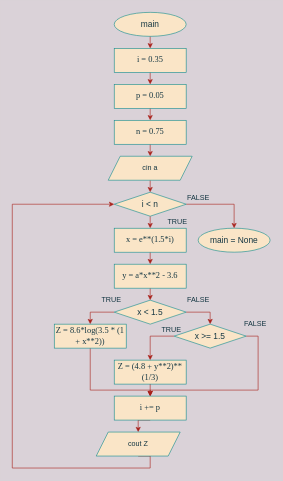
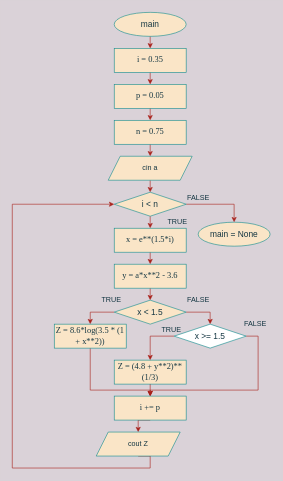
  <mxCell id="0" />
  <mxCell id="1" parent="0" />
  <mxCell id="2" style="edgeStyle=orthogonalEdgeStyle;rounded=0;orthogonalLoop=1;jettySize=auto;html=1;exitX=0.5;exitY=1;exitDx=0;exitDy=0;entryX=0.5;entryY=0;entryDx=0;entryDy=0;labelBackgroundColor=#DAD2D8;strokeColor=#A8201A;fontColor=#143642;" edge="1" parent="1" source="3" target="6"><mxGeometry relative="1" as="geometry" /></mxCell>
  <mxCell id="3" value="&lt;font style=&quot;font-size: 14px&quot;&gt;main&lt;/font&gt;" style="ellipse;whiteSpace=wrap;html=1;fillColor=#FAE5C7;strokeColor=#0F8B8D;fontColor=#143642;" vertex="1" parent="1"><mxGeometry x="190" y="20" width="120" height="40" as="geometry" /></mxCell>
- <mxCell id="4" value="&lt;font style=&quot;font-size: 14px&quot;&gt;main = None&lt;/font&gt;" style="ellipse;whiteSpace=wrap;html=1;fillColor=#FAE5C7;strokeColor=#0F8B8D;fontColor=#143642;" vertex="1" parent="1"><mxGeometry x="330" y="380" width="120" height="40" as="geometry" /></mxCell>
+ <mxCell id="4" value="&lt;font style=&quot;font-size: 14px&quot;&gt;main = None&lt;/font&gt;" style="ellipse;whiteSpace=wrap;html=1;fillColor=#FAE5C7;strokeColor=#0F8B8D;fontColor=#143642;" vertex="1" parent="1"><mxGeometry x="330" y="370" width="120" height="40" as="geometry" /></mxCell>
  <mxCell id="5" style="edgeStyle=orthogonalEdgeStyle;rounded=0;orthogonalLoop=1;jettySize=auto;html=1;exitX=0.5;exitY=1;exitDx=0;exitDy=0;entryX=0.5;entryY=0;entryDx=0;entryDy=0;labelBackgroundColor=#DAD2D8;strokeColor=#A8201A;fontColor=#143642;" edge="1" parent="1" source="6" target="10"><mxGeometry relative="1" as="geometry" /></mxCell>
  <mxCell id="6" value="&lt;span style=&quot;font-family: &amp;#34;liberation serif&amp;#34; , serif&quot;&gt;&lt;font style=&quot;font-size: 14px&quot;&gt;i = 0.35&lt;/font&gt;&lt;/span&gt;" style="rounded=0;whiteSpace=wrap;html=1;fillColor=#FAE5C7;strokeColor=#0F8B8D;fontColor=#143642;" vertex="1" parent="1"><mxGeometry x="190" y="80" width="120" height="40" as="geometry" /></mxCell>
  <mxCell id="7" style="edgeStyle=orthogonalEdgeStyle;rounded=0;orthogonalLoop=1;jettySize=auto;html=1;exitX=0.5;exitY=1;exitDx=0;exitDy=0;entryX=0.5;entryY=0;entryDx=0;entryDy=0;labelBackgroundColor=#DAD2D8;strokeColor=#A8201A;fontColor=#143642;" edge="1" parent="1" source="8" target="12"><mxGeometry relative="1" as="geometry" /></mxCell>
  <mxCell id="8" value="&lt;font face=&quot;liberation serif, serif&quot;&gt;&lt;span style=&quot;font-size: 14px&quot;&gt;n = 0.75&lt;/span&gt;&lt;/font&gt;" style="rounded=0;whiteSpace=wrap;html=1;fillColor=#FAE5C7;strokeColor=#0F8B8D;fontColor=#143642;" vertex="1" parent="1"><mxGeometry x="190" y="200" width="120" height="40" as="geometry" /></mxCell>
  <mxCell id="9" style="edgeStyle=orthogonalEdgeStyle;rounded=0;orthogonalLoop=1;jettySize=auto;html=1;exitX=0.5;exitY=1;exitDx=0;exitDy=0;entryX=0.5;entryY=0;entryDx=0;entryDy=0;labelBackgroundColor=#DAD2D8;strokeColor=#A8201A;fontColor=#143642;" edge="1" parent="1" source="10" target="8"><mxGeometry relative="1" as="geometry" /></mxCell>
  <mxCell id="10" value="&lt;font face=&quot;liberation serif, serif&quot; style=&quot;font-size: 14px&quot;&gt;p = 0.05&lt;/font&gt;" style="rounded=0;whiteSpace=wrap;html=1;fillColor=#FAE5C7;strokeColor=#0F8B8D;fontColor=#143642;" vertex="1" parent="1"><mxGeometry x="190" y="140" width="120" height="40" as="geometry" /></mxCell>
  <mxCell id="11" style="edgeStyle=orthogonalEdgeStyle;rounded=0;orthogonalLoop=1;jettySize=auto;html=1;exitX=0.5;exitY=1;exitDx=0;exitDy=0;entryX=0.5;entryY=0;entryDx=0;entryDy=0;labelBackgroundColor=#DAD2D8;strokeColor=#A8201A;fontColor=#143642;" edge="1" parent="1" source="12" target="15"><mxGeometry relative="1" as="geometry" /></mxCell>
  <mxCell id="12" value="cin a" style="shape=parallelogram;perimeter=parallelogramPerimeter;whiteSpace=wrap;html=1;fixedSize=1;fillColor=#FAE5C7;strokeColor=#0F8B8D;fontColor=#143642;" vertex="1" parent="1"><mxGeometry x="180" y="260" width="140" height="40" as="geometry" /></mxCell>
  <mxCell id="13" style="edgeStyle=orthogonalEdgeStyle;rounded=0;orthogonalLoop=1;jettySize=auto;html=1;entryX=0.5;entryY=0;entryDx=0;entryDy=0;labelBackgroundColor=#DAD2D8;strokeColor=#A8201A;fontColor=#143642;" edge="1" parent="1" source="15" target="17"><mxGeometry relative="1" as="geometry"><mxPoint x="430" y="350" as="targetPoint" /><Array as="points"><mxPoint x="250" y="370" /><mxPoint x="250" y="370" /></Array></mxGeometry></mxCell>
  <mxCell id="14" style="edgeStyle=orthogonalEdgeStyle;rounded=0;orthogonalLoop=1;jettySize=auto;html=1;exitX=1;exitY=0.5;exitDx=0;exitDy=0;entryX=0.5;entryY=0;entryDx=0;entryDy=0;labelBackgroundColor=#DAD2D8;strokeColor=#A8201A;fontColor=#143642;" edge="1" parent="1" source="15" target="4"><mxGeometry relative="1" as="geometry"><mxPoint x="390" y="430" as="targetPoint" /></mxGeometry></mxCell>
  <mxCell id="15" value="&lt;font style=&quot;font-size: 14px&quot;&gt;i &amp;lt; n&lt;/font&gt;" style="rhombus;whiteSpace=wrap;html=1;fillColor=#FAE5C7;strokeColor=#0F8B8D;fontColor=#143642;" vertex="1" parent="1"><mxGeometry x="190" y="320" width="120" height="40" as="geometry" /></mxCell>
  <mxCell id="16" style="edgeStyle=orthogonalEdgeStyle;rounded=0;orthogonalLoop=1;jettySize=auto;html=1;exitX=0.5;exitY=1;exitDx=0;exitDy=0;entryX=0.5;entryY=0;entryDx=0;entryDy=0;labelBackgroundColor=#DAD2D8;strokeColor=#A8201A;fontColor=#143642;" edge="1" parent="1" source="17" target="19"><mxGeometry relative="1" as="geometry" /></mxCell>
  <mxCell id="17" value="&lt;font face=&quot;liberation serif, serif&quot;&gt;&lt;span style=&quot;font-size: 14px&quot;&gt;x = e**(1.5*i)&lt;/span&gt;&lt;/font&gt;" style="rounded=0;whiteSpace=wrap;html=1;fillColor=#FAE5C7;strokeColor=#0F8B8D;fontColor=#143642;" vertex="1" parent="1"><mxGeometry x="190" y="380" width="120" height="40" as="geometry" /></mxCell>
  <mxCell id="18" style="edgeStyle=orthogonalEdgeStyle;rounded=0;orthogonalLoop=1;jettySize=auto;html=1;exitX=0.5;exitY=1;exitDx=0;exitDy=0;entryX=0.5;entryY=0;entryDx=0;entryDy=0;labelBackgroundColor=#DAD2D8;strokeColor=#A8201A;fontColor=#143642;" edge="1" parent="1" source="19" target="23"><mxGeometry relative="1" as="geometry" /></mxCell>
  <mxCell id="19" value="&lt;font face=&quot;liberation serif, serif&quot;&gt;&lt;span style=&quot;font-size: 14px&quot;&gt;y = a*x**2 - 3.6&lt;/span&gt;&lt;/font&gt;" style="rounded=0;whiteSpace=wrap;html=1;fillColor=#FAE5C7;strokeColor=#0F8B8D;fontColor=#143642;" vertex="1" parent="1"><mxGeometry x="190" y="440" width="120" height="40" as="geometry" /></mxCell>
  <mxCell id="20" value="TRUE" style="text;html=1;align=center;verticalAlign=middle;resizable=0;points=[];autosize=1;fontColor=#143642;" vertex="1" parent="1"><mxGeometry x="270" y="360" width="50" height="20" as="geometry" /></mxCell>
  <mxCell id="21" style="edgeStyle=orthogonalEdgeStyle;rounded=0;orthogonalLoop=1;jettySize=auto;html=1;exitX=1;exitY=0.5;exitDx=0;exitDy=0;entryX=0.5;entryY=0;entryDx=0;entryDy=0;labelBackgroundColor=#DAD2D8;strokeColor=#A8201A;fontColor=#143642;" edge="1" parent="1" source="23" target="35"><mxGeometry relative="1" as="geometry" /></mxCell>
  <mxCell id="22" style="edgeStyle=orthogonalEdgeStyle;rounded=0;orthogonalLoop=1;jettySize=auto;html=1;exitX=0;exitY=0.5;exitDx=0;exitDy=0;entryX=0.5;entryY=0;entryDx=0;entryDy=0;labelBackgroundColor=#DAD2D8;strokeColor=#A8201A;fontColor=#143642;" edge="1" parent="1" source="23" target="26"><mxGeometry relative="1" as="geometry" /></mxCell>
  <mxCell id="23" value="&lt;font style=&quot;font-size: 14px&quot;&gt;x &amp;lt; 1.5&lt;/font&gt;" style="rhombus;whiteSpace=wrap;html=1;fillColor=#FAE5C7;strokeColor=#0F8B8D;fontColor=#143642;" vertex="1" parent="1"><mxGeometry x="190" y="500" width="120" height="40" as="geometry" /></mxCell>
  <mxCell id="24" style="edgeStyle=orthogonalEdgeStyle;rounded=0;orthogonalLoop=1;jettySize=auto;html=1;exitX=0.5;exitY=1;exitDx=0;exitDy=0;labelBackgroundColor=#DAD2D8;strokeColor=#A8201A;fontColor=#143642;" edge="1" parent="1" source="36"><mxGeometry relative="1" as="geometry"><mxPoint x="250" y="620" as="targetPoint" /><Array as="points" /></mxGeometry></mxCell>
  <mxCell id="25" style="edgeStyle=orthogonalEdgeStyle;rounded=0;orthogonalLoop=1;jettySize=auto;html=1;exitX=0.5;exitY=1;exitDx=0;exitDy=0;entryX=0.5;entryY=0;entryDx=0;entryDy=0;labelBackgroundColor=#DAD2D8;strokeColor=#A8201A;fontColor=#143642;" edge="1" parent="1" source="26" target="29"><mxGeometry relative="1" as="geometry"><Array as="points"><mxPoint x="150" y="650" /><mxPoint x="250" y="650" /></Array></mxGeometry></mxCell>
  <mxCell id="26" value="&lt;font face=&quot;liberation serif, serif&quot;&gt;&lt;span style=&quot;font-size: 14px&quot;&gt;Z = 8.6*log(3.5 * (1 + x**2))&lt;/span&gt;&lt;/font&gt;" style="rounded=0;whiteSpace=wrap;html=1;fillColor=#FAE5C7;strokeColor=#0F8B8D;fontColor=#143642;" vertex="1" parent="1"><mxGeometry x="90" y="540" width="120" height="40" as="geometry" /></mxCell>
  <mxCell id="27" style="edgeStyle=orthogonalEdgeStyle;rounded=0;orthogonalLoop=1;jettySize=auto;html=1;exitX=0.5;exitY=1;exitDx=0;exitDy=0;entryX=0.5;entryY=0;entryDx=0;entryDy=0;labelBackgroundColor=#DAD2D8;strokeColor=#A8201A;fontColor=#143642;" edge="1" parent="1" source="36" target="29"><mxGeometry relative="1" as="geometry"><Array as="points"><mxPoint x="250" y="600" /><mxPoint x="250" y="600" /></Array></mxGeometry></mxCell>
  <mxCell id="28" style="edgeStyle=orthogonalEdgeStyle;rounded=0;orthogonalLoop=1;jettySize=auto;html=1;exitX=0.5;exitY=1;exitDx=0;exitDy=0;entryX=0.5;entryY=0;entryDx=0;entryDy=0;labelBackgroundColor=#DAD2D8;strokeColor=#A8201A;fontColor=#143642;" edge="1" parent="1" source="29" target="31"><mxGeometry relative="1" as="geometry" /></mxCell>
  <mxCell id="29" value="&lt;font face=&quot;liberation serif, serif&quot;&gt;&lt;span style=&quot;font-size: 14px&quot;&gt;i += p&lt;/span&gt;&lt;/font&gt;" style="rounded=0;whiteSpace=wrap;html=1;fillColor=#FAE5C7;strokeColor=#0F8B8D;fontColor=#143642;" vertex="1" parent="1"><mxGeometry x="190" y="660" width="120" height="40" as="geometry" /></mxCell>
  <mxCell id="30" style="edgeStyle=orthogonalEdgeStyle;rounded=0;orthogonalLoop=1;jettySize=auto;html=1;exitX=0.5;exitY=1;exitDx=0;exitDy=0;entryX=0;entryY=0.5;entryDx=0;entryDy=0;labelBackgroundColor=#DAD2D8;strokeColor=#A8201A;fontColor=#143642;" edge="1" parent="1" source="31" target="15"><mxGeometry relative="1" as="geometry"><mxPoint x="140" y="300" as="targetPoint" /><Array as="points"><mxPoint x="250" y="780" /><mxPoint x="20" y="780" /><mxPoint x="20" y="340" /></Array></mxGeometry></mxCell>
  <mxCell id="31" value="cout Z" style="shape=parallelogram;perimeter=parallelogramPerimeter;whiteSpace=wrap;html=1;fixedSize=1;fillColor=#FAE5C7;strokeColor=#0F8B8D;fontColor=#143642;" vertex="1" parent="1"><mxGeometry x="160" y="720" width="140" height="40" as="geometry" /></mxCell>
  <mxCell id="32" value="FALSE" style="text;html=1;align=center;verticalAlign=middle;resizable=0;points=[];autosize=1;fontColor=#143642;" vertex="1" parent="1"><mxGeometry x="305" y="320" width="50" height="20" as="geometry" /></mxCell>
  <mxCell id="33" style="edgeStyle=orthogonalEdgeStyle;rounded=0;orthogonalLoop=1;jettySize=auto;html=1;exitX=0;exitY=0.5;exitDx=0;exitDy=0;entryX=0.5;entryY=0;entryDx=0;entryDy=0;labelBackgroundColor=#DAD2D8;strokeColor=#A8201A;fontColor=#143642;" edge="1" parent="1" source="35" target="36"><mxGeometry relative="1" as="geometry" /></mxCell>
  <mxCell id="34" style="edgeStyle=orthogonalEdgeStyle;rounded=0;orthogonalLoop=1;jettySize=auto;html=1;exitX=1;exitY=0.5;exitDx=0;exitDy=0;entryX=0.5;entryY=0;entryDx=0;entryDy=0;labelBackgroundColor=#DAD2D8;strokeColor=#A8201A;fontColor=#143642;" edge="1" parent="1" source="35" target="29"><mxGeometry relative="1" as="geometry"><Array as="points"><mxPoint x="430" y="560" /><mxPoint x="430" y="650" /><mxPoint x="250" y="650" /></Array></mxGeometry></mxCell>
- <mxCell id="35" value="&lt;font style=&quot;font-size: 14px&quot;&gt;x &amp;gt;=&amp;nbsp;1.5&lt;/font&gt;" style="rhombus;whiteSpace=wrap;html=1;fillColor=#FAE5C7;strokeColor=#0F8B8D;fontColor=#143642;" vertex="1" parent="1"><mxGeometry x="290" y="540" width="120" height="40" as="geometry" /></mxCell>
+ <mxCell id="35" value="&lt;font style=&quot;font-size: 14px&quot;&gt;x &amp;gt;=&amp;nbsp;1.5&lt;/font&gt;" style="rhombus;whiteSpace=wrap;html=1;fillColor=#ffffff;strokeColor=#0F8B8D;fontColor=#143642;" vertex="1" parent="1"><mxGeometry x="290" y="540" width="120" height="40" as="geometry" /></mxCell>
  <mxCell id="36" value="&lt;font face=&quot;liberation serif, serif&quot;&gt;&lt;span style=&quot;font-size: 14px&quot;&gt;Z = (4.8 + y**2)**(1/3)&lt;/span&gt;&lt;/font&gt;" style="rounded=0;whiteSpace=wrap;html=1;fillColor=#FAE5C7;strokeColor=#0F8B8D;fontColor=#143642;" vertex="1" parent="1"><mxGeometry x="190" y="600" width="120" height="40" as="geometry" /></mxCell>
  <mxCell id="37" value="TRUE" style="text;html=1;align=center;verticalAlign=middle;resizable=0;points=[];autosize=1;fontColor=#143642;" vertex="1" parent="1"><mxGeometry x="160" y="490" width="50" height="20" as="geometry" /></mxCell>
  <mxCell id="38" value="FALSE" style="text;html=1;align=center;verticalAlign=middle;resizable=0;points=[];autosize=1;fontColor=#143642;" vertex="1" parent="1"><mxGeometry x="400" y="530" width="50" height="20" as="geometry" /></mxCell>
  <mxCell id="39" value="TRUE" style="text;html=1;align=center;verticalAlign=middle;resizable=0;points=[];autosize=1;fontColor=#143642;" vertex="1" parent="1"><mxGeometry x="260" y="540" width="50" height="20" as="geometry" /></mxCell>
  <mxCell id="40" value="FALSE" style="text;html=1;align=center;verticalAlign=middle;resizable=0;points=[];autosize=1;fontColor=#143642;" vertex="1" parent="1"><mxGeometry x="305" y="490" width="50" height="20" as="geometry" /></mxCell>
